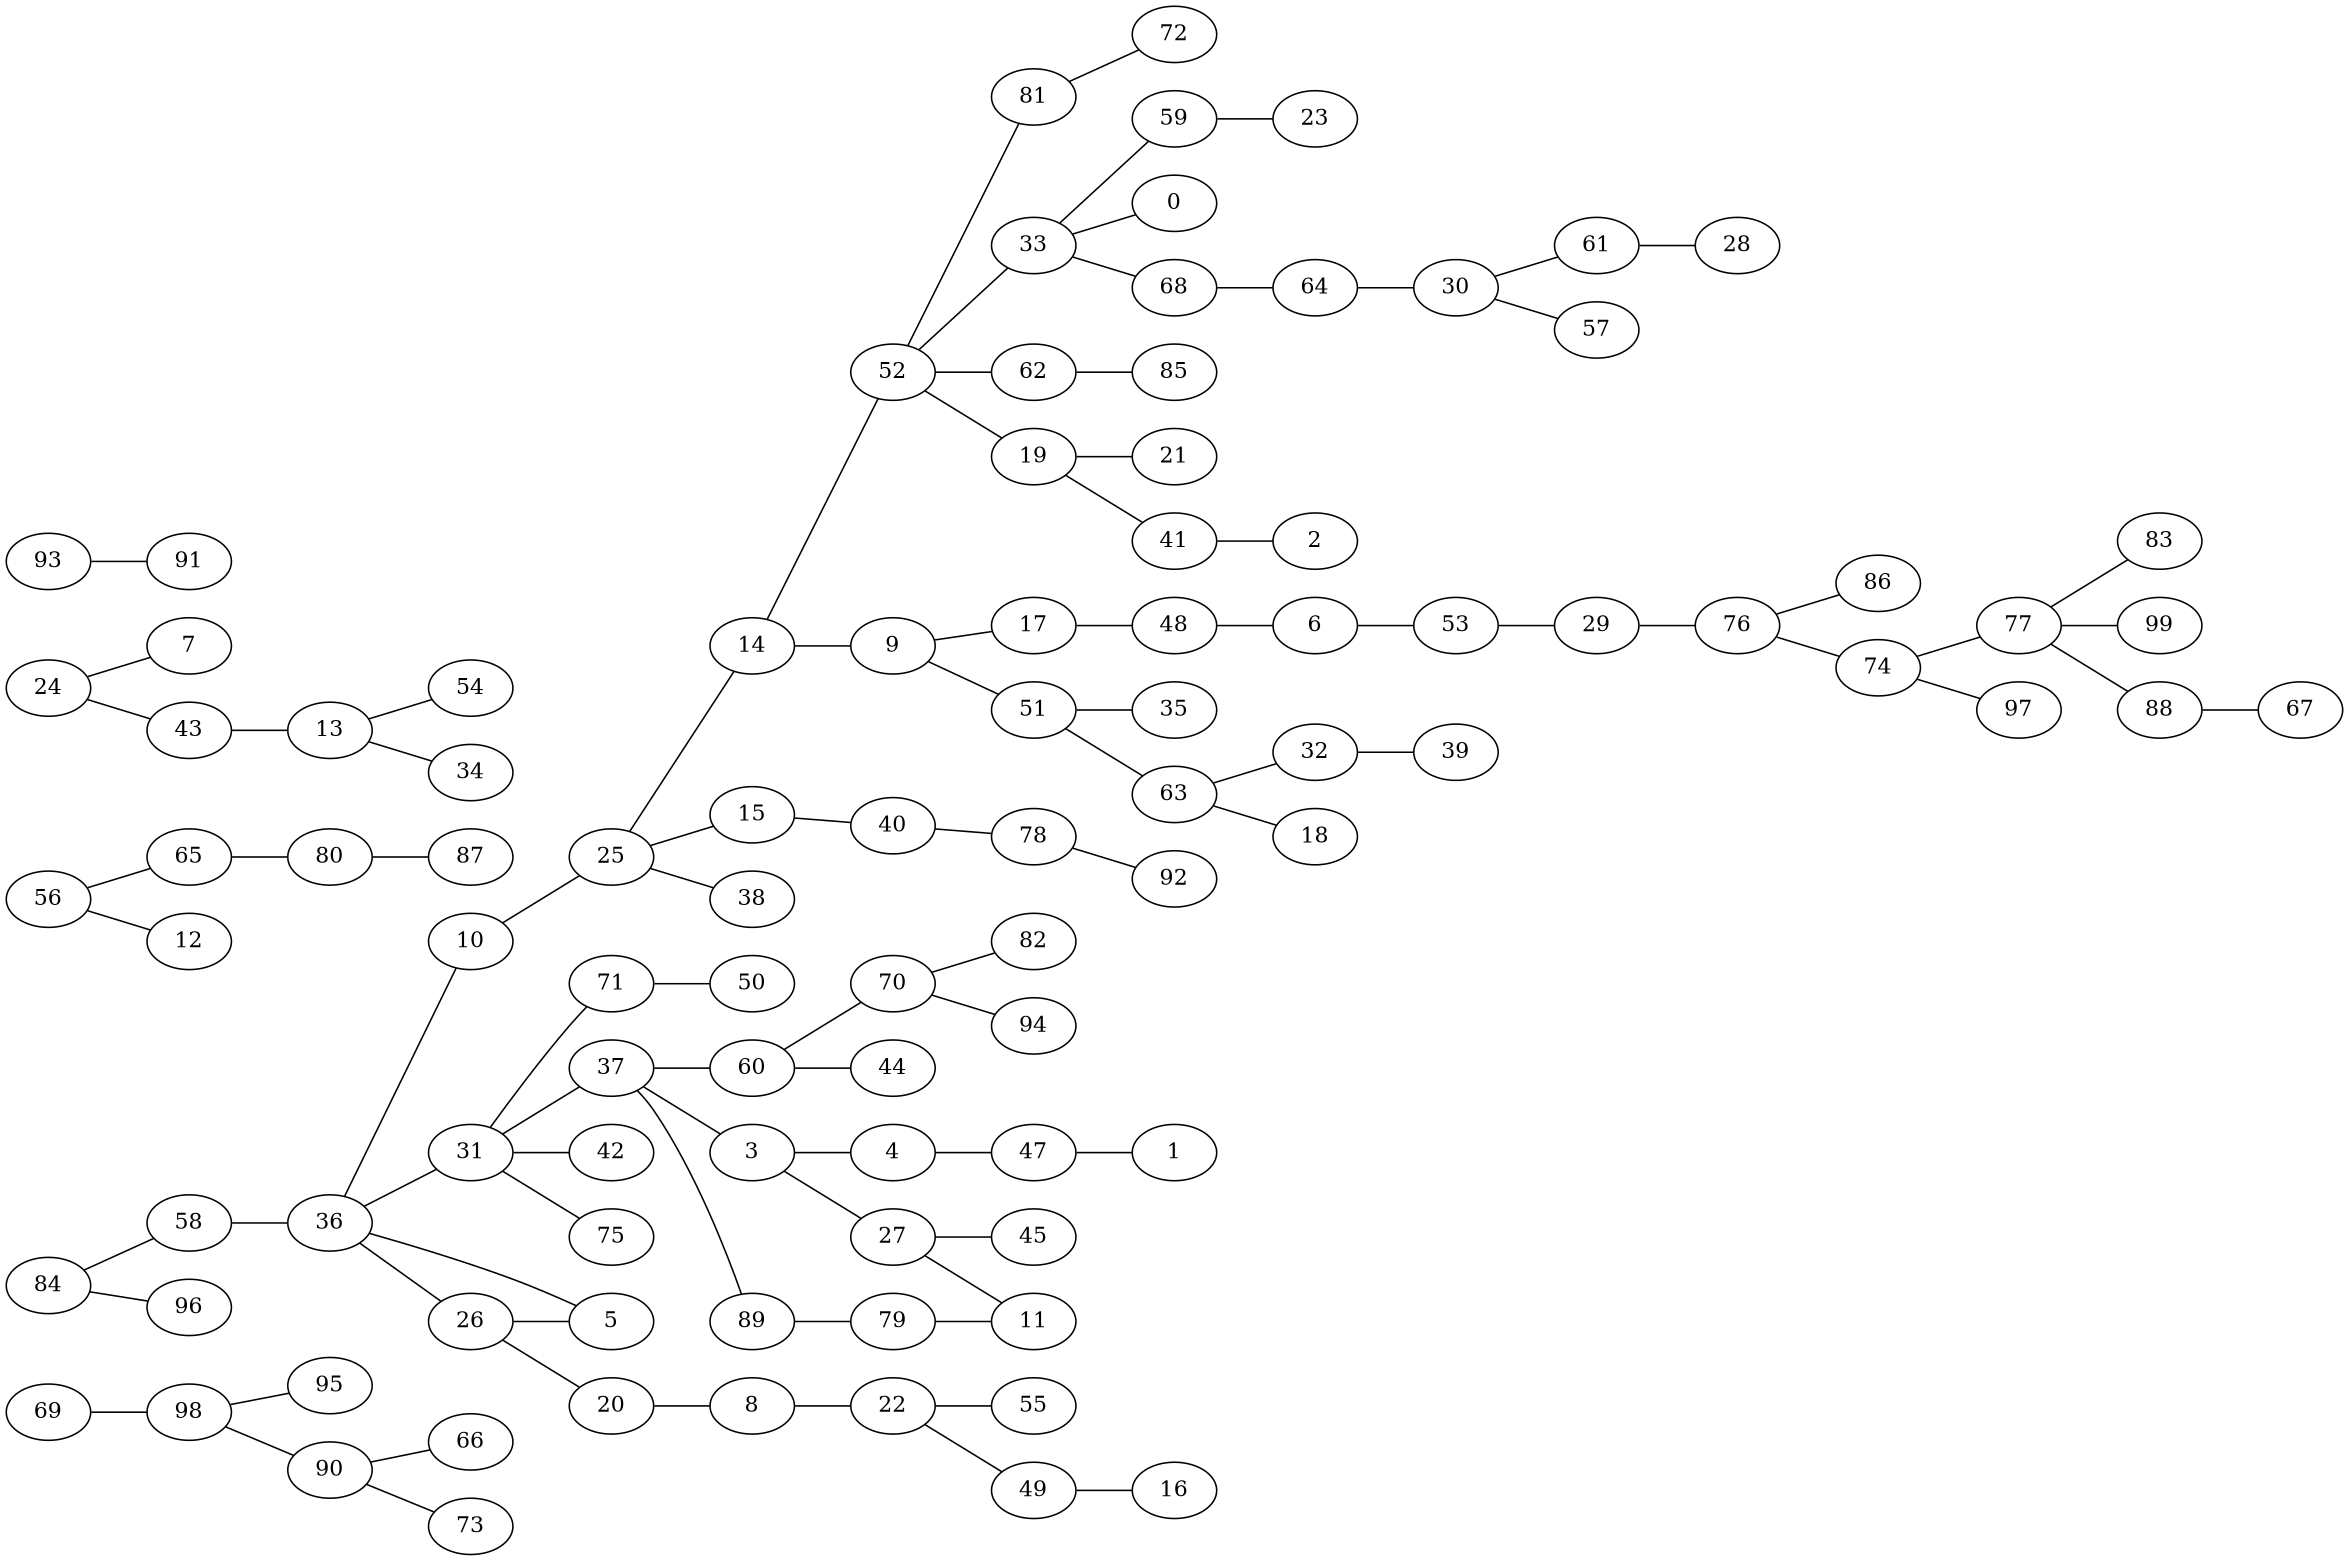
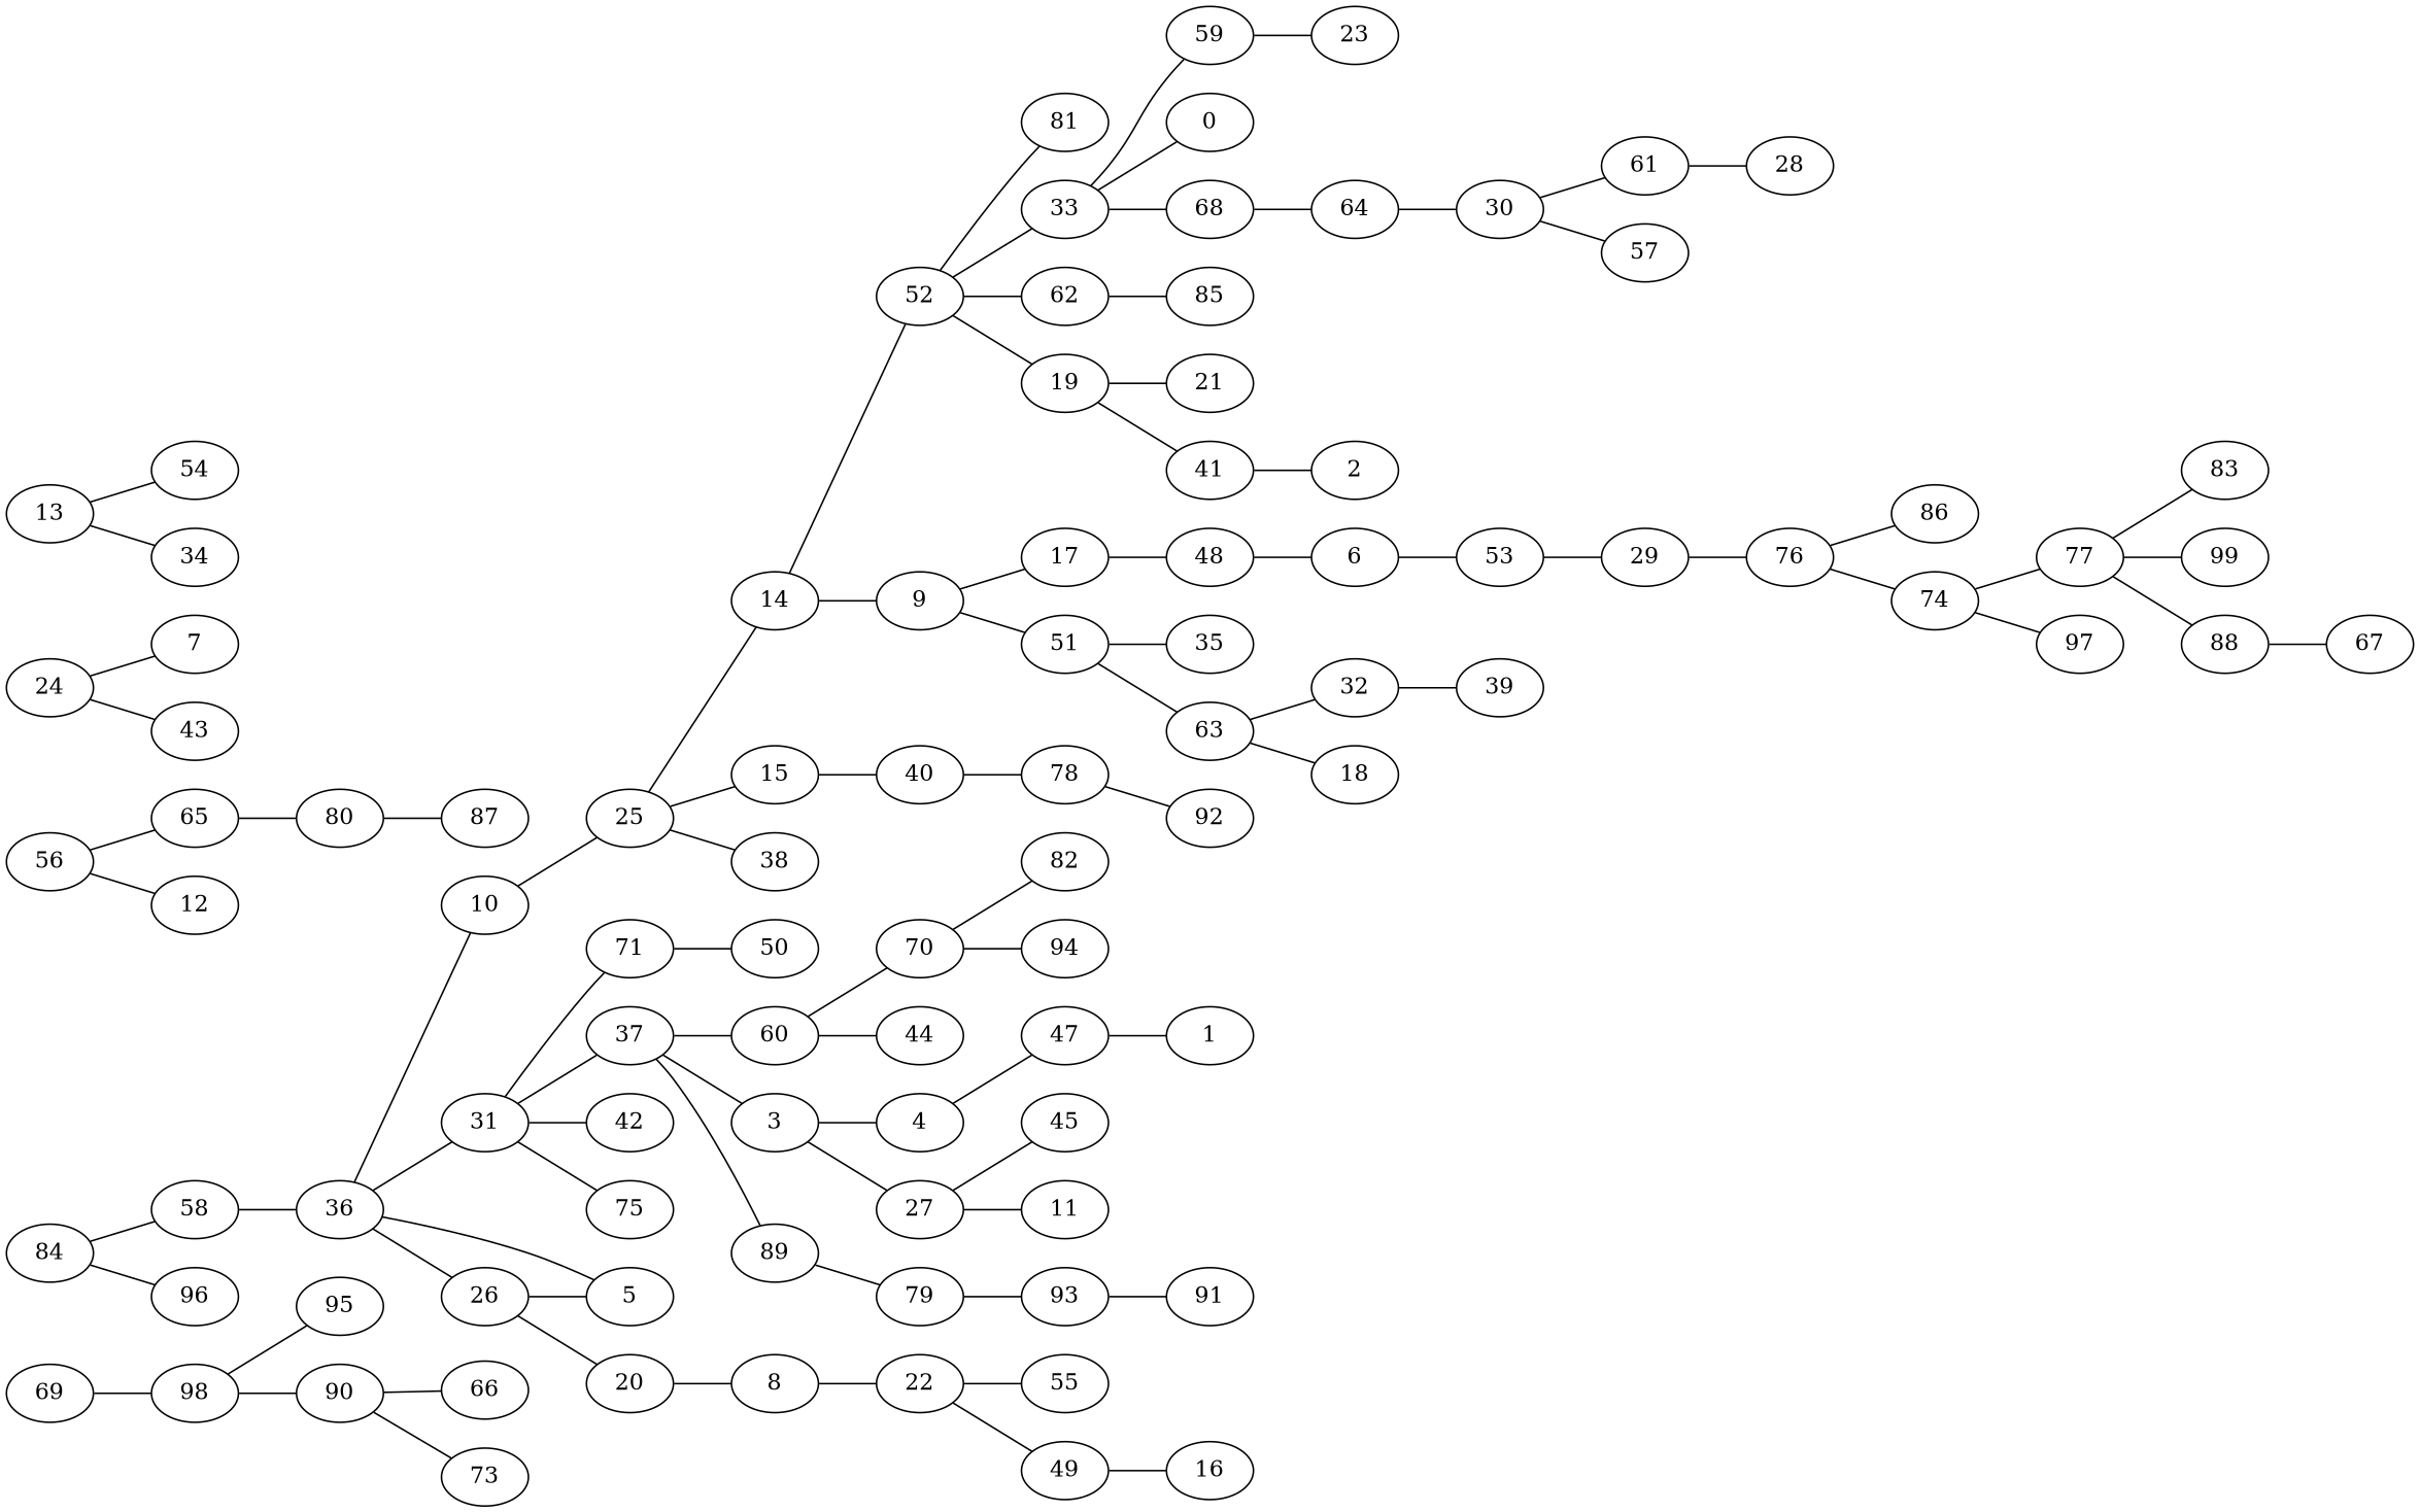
  graph {
    rankdir=LR
    69
    98
    95
    90
    84
    58
    96
    66
    73
    36
    10
    31
    26
    5
    25
    71
    37
    42
    75
    20
    14
    15
    38
    50
    60
    3
    89
    56
    65
    12
    8
    80
    52
    9
    40
    81
    33
    62
    19
    17
    51
-   72
    59
    0
    68
    85
    21
    41
    70
    44
    4
    27
    82
    94
    79
    23
    64
    47
    45
    11
    1
    2
    48
    35
    63
    78
    6
    53
    29
    76
    86
    74
    77
    97
    22
    55
    49
    16
    24
    7
    43
    13
    54
    34
    87
    83
    99
    88
    67
    30
    93
    91
    61
    57
    28
    92
    32
    18
    39
    69 -- 98
    98 -- 95
    98 -- 90
    90 -- 66
    90 -- 73
    84 -- 58
    84 -- 96
    58 -- 36
    36 -- 10
    36 -- 31
    36 -- 26
    36 -- 5
    10 -- 25
    31 -- 71
    31 -- 37
    31 -- 42
    31 -- 75
    26 -- 5
    26 -- 20
    25 -- 14
    25 -- 15
    25 -- 38
    71 -- 50
    37 -- 60
    37 -- 3
    37 -- 89
    20 -- 8
    14 -- 52
    14 -- 9
    15 -- 40
    60 -- 70
    60 -- 44
    3 -- 4
    3 -- 27
    89 -- 79
    56 -- 65
    56 -- 12
    65 -- 80
    8 -- 22
    80 -- 87
    52 -- 81
    52 -- 33
    52 -- 62
    52 -- 19
    9 -- 17
    9 -- 51
    40 -- 78
-   81 -- 72
    33 -- 59
    33 -- 0
    33 -- 68
    62 -- 85
    19 -- 21
    19 -- 41
    17 -- 48
    51 -- 35
    51 -- 63
    59 -- 23
    68 -- 64
    41 -- 2
    70 -- 82
    70 -- 94
    4 -- 47
    27 -- 45
    27 -- 11
-   79 -- 11
+   79 -- 93
    64 -- 30
    47 -- 1
    48 -- 6
    63 -- 32
    63 -- 18
    78 -- 92
    6 -- 53
    53 -- 29
    29 -- 76
    76 -- 86
    76 -- 74
    74 -- 77
    74 -- 97
    77 -- 83
    77 -- 99
    77 -- 88
    22 -- 55
    22 -- 49
    49 -- 16
    24 -- 7
    24 -- 43
-   43 -- 13
    13 -- 54
    13 -- 34
    88 -- 67
    30 -- 61
    30 -- 57
    93 -- 91
    61 -- 28
    32 -- 39
  }
